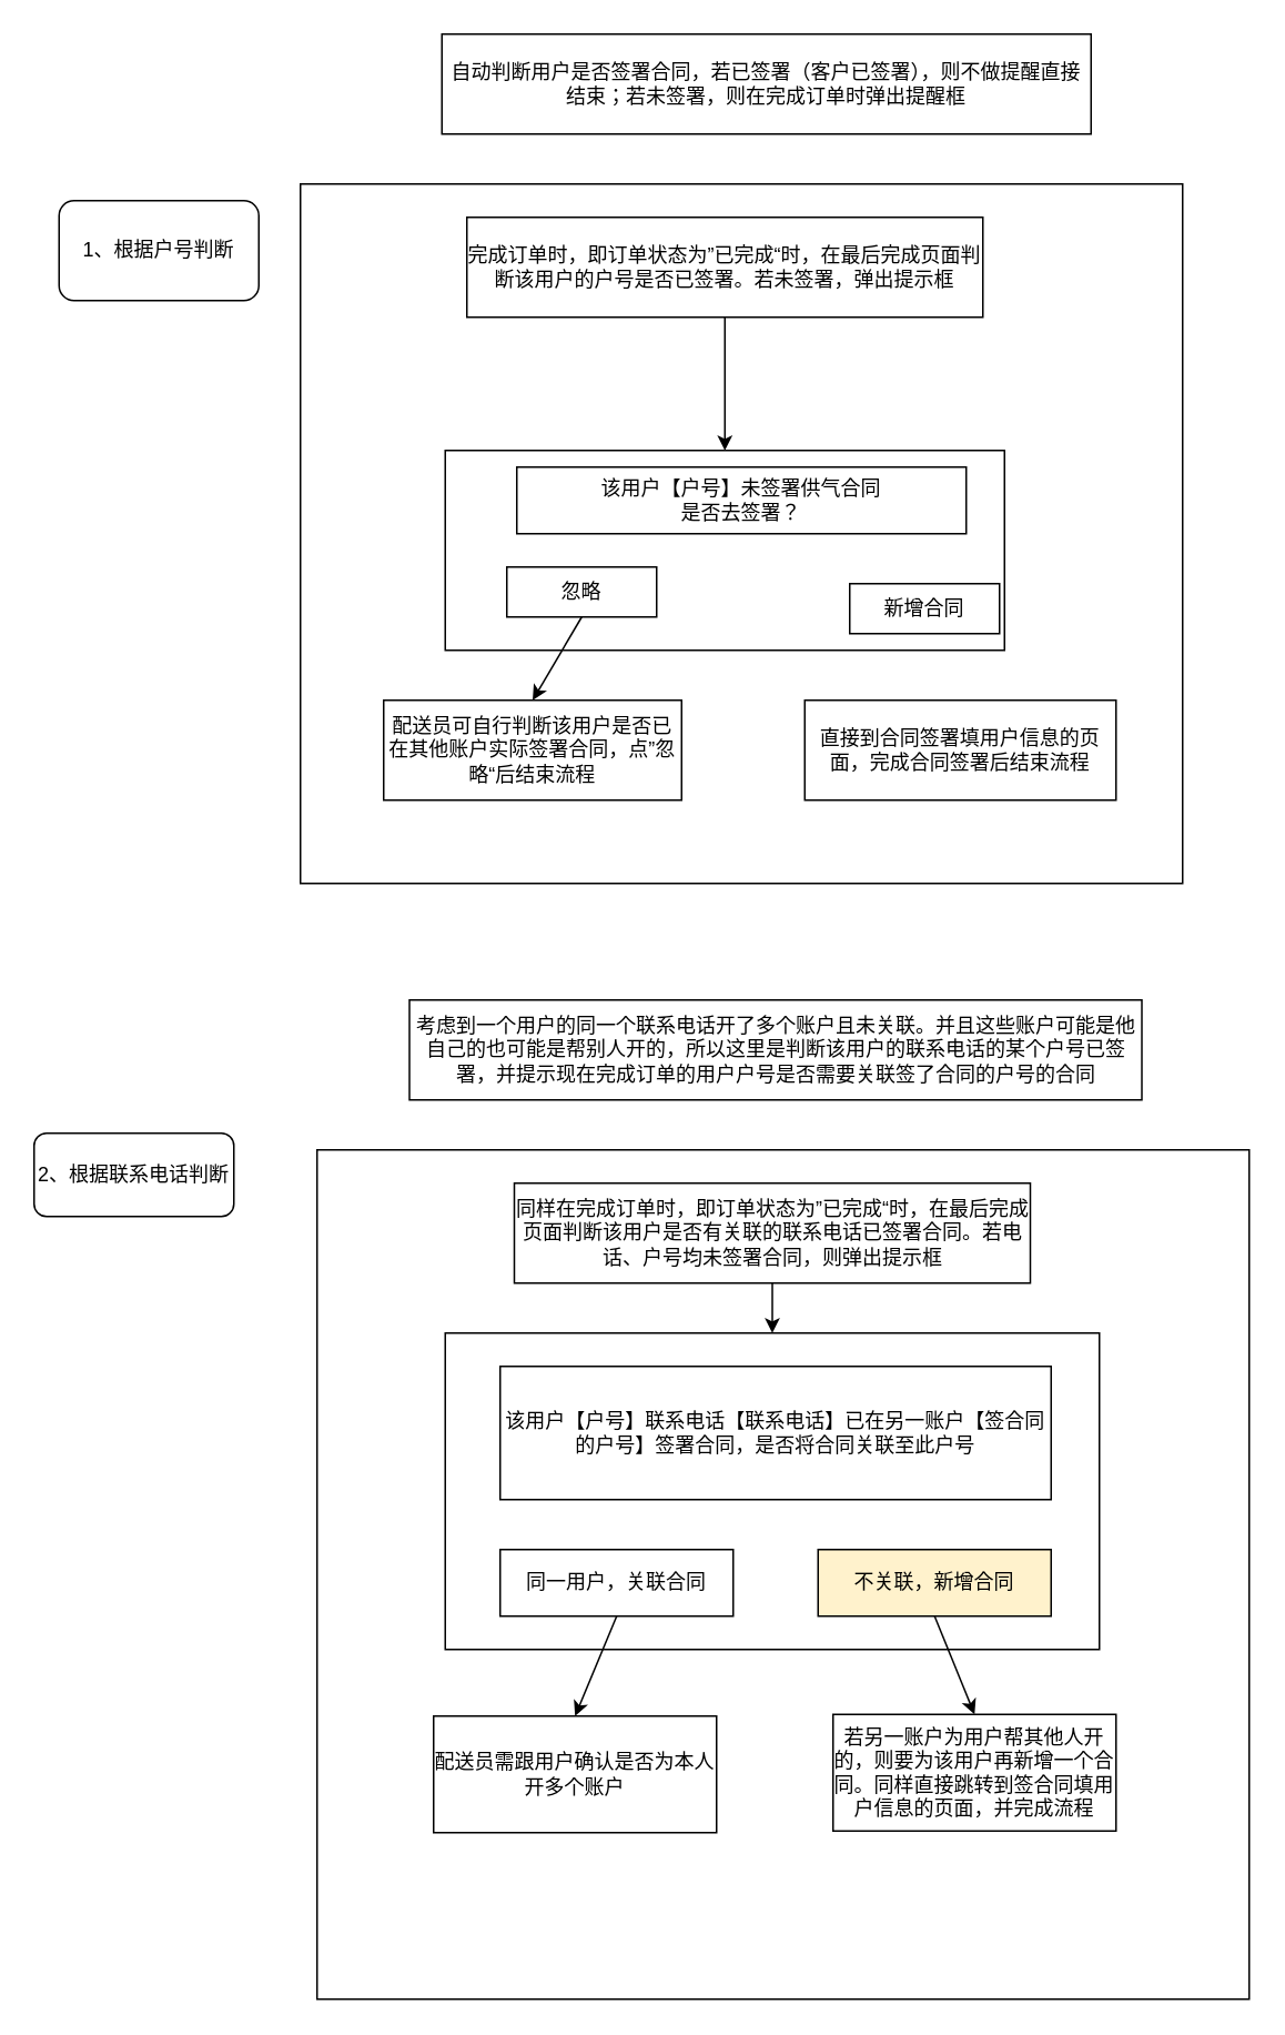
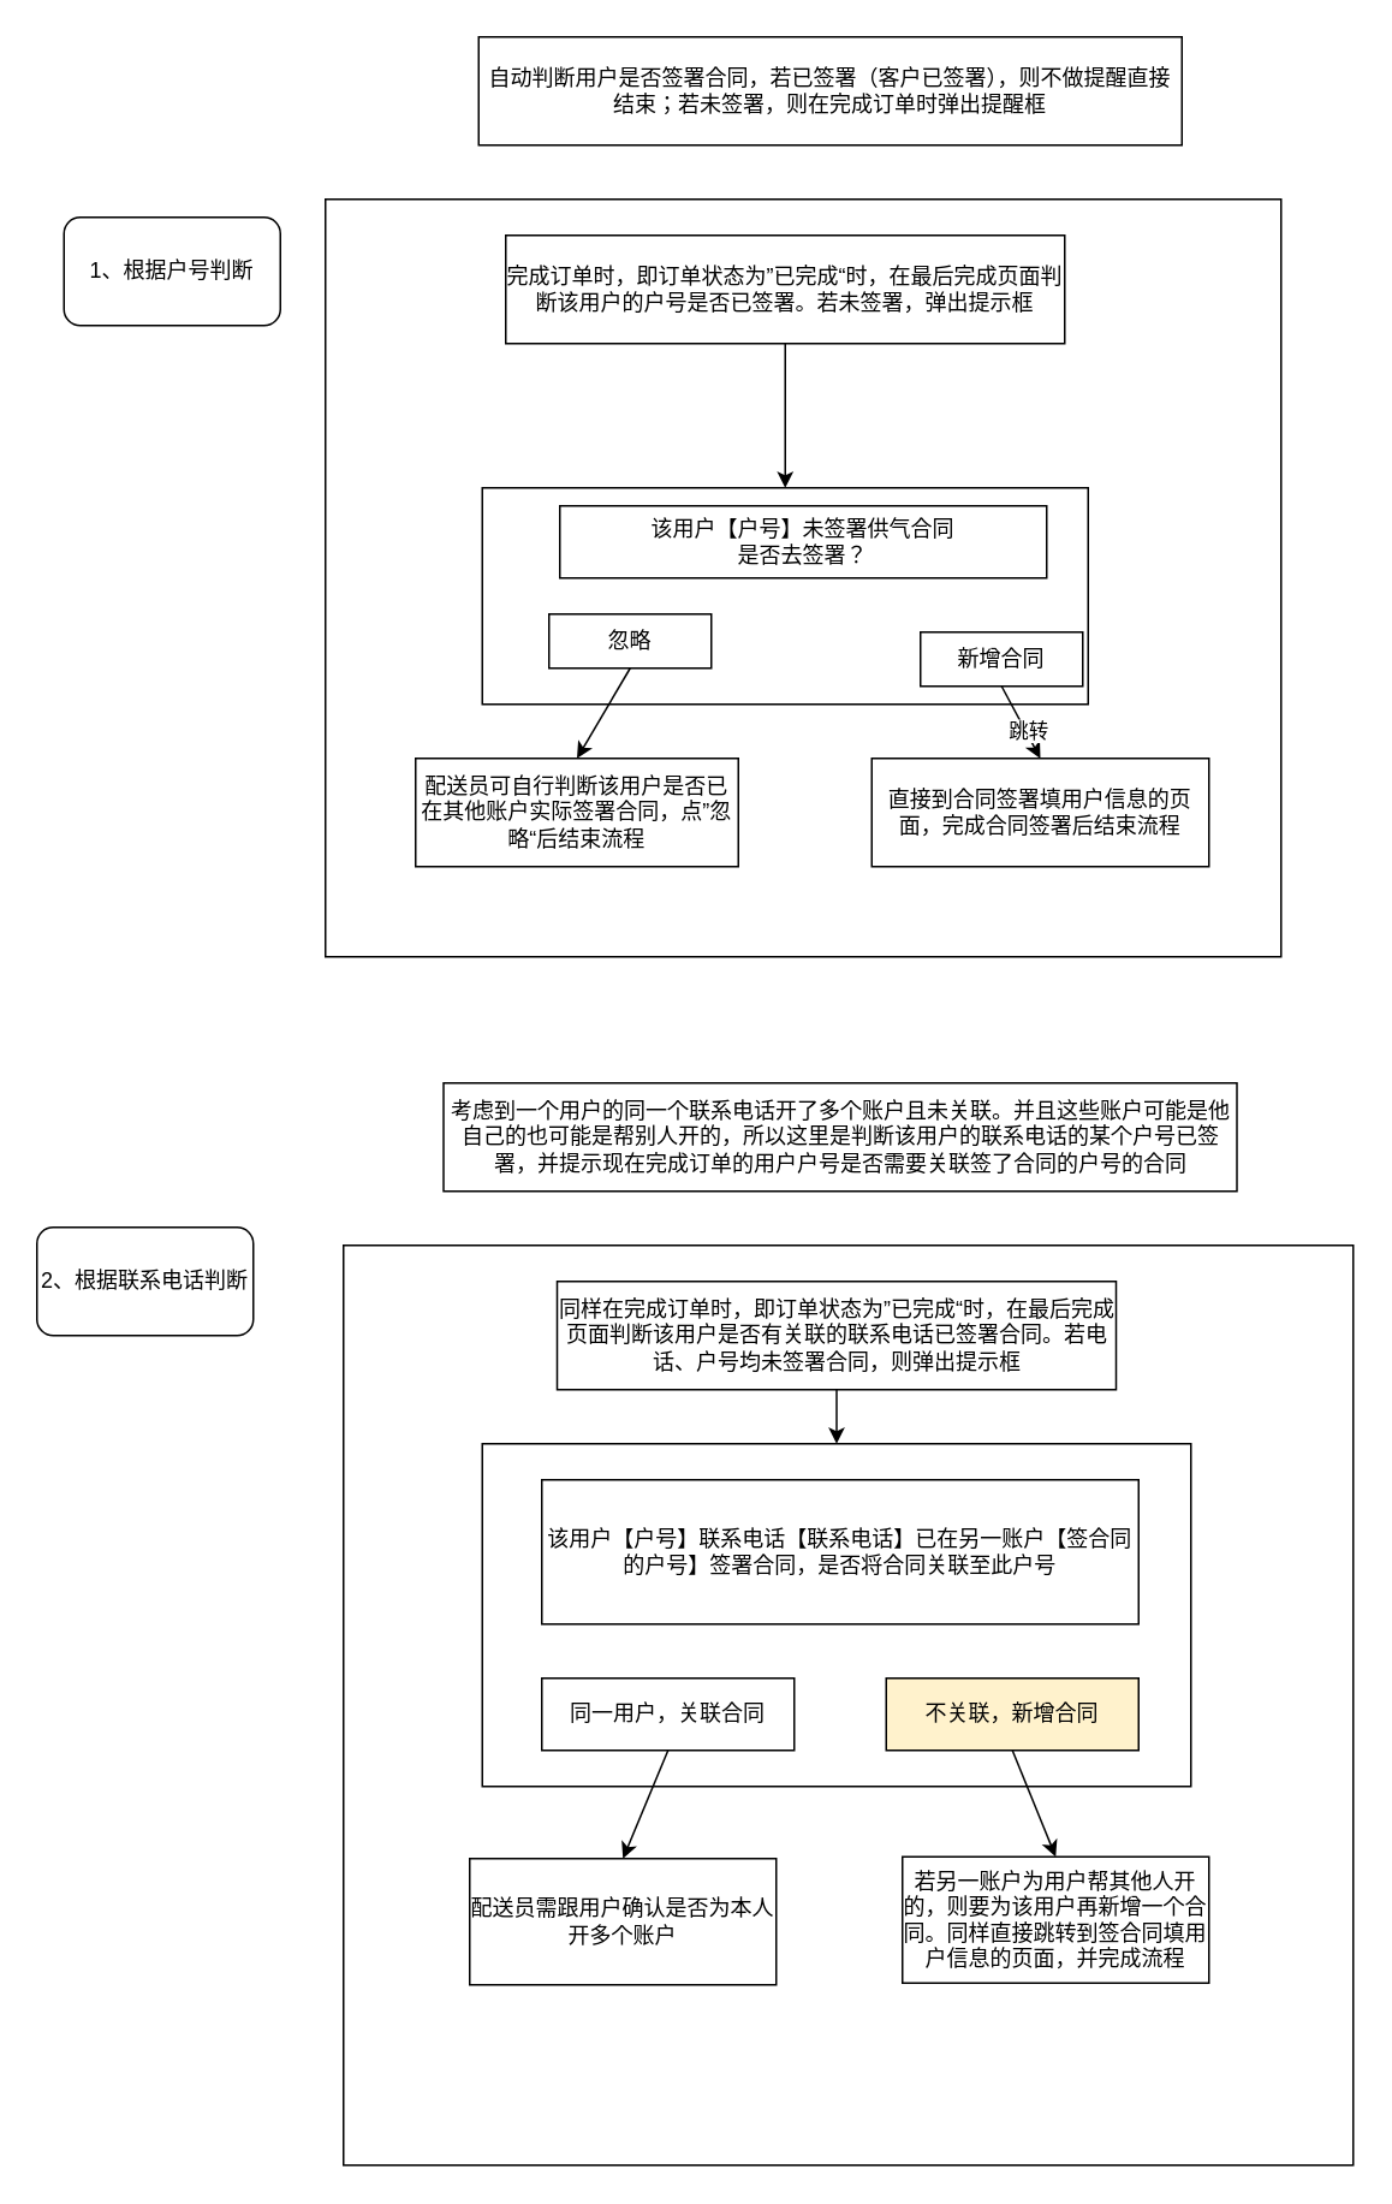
  <mxCell id="0" />
  <mxCell id="1" parent="0" />
  <mxCell id="2" value="" style="rounded=0;whiteSpace=wrap;html=1;" vertex="1" parent="1"><mxGeometry x="180" y="110" width="530" height="420" as="geometry" /></mxCell>
  <mxCell id="3" value="自动判断用户是否签署合同，若已签署（客户已签署），则不做提醒直接结束；若未签署，则在完成订单时弹出提醒框" style="rounded=0;whiteSpace=wrap;html=1;" vertex="1" parent="1"><mxGeometry x="265" y="20" width="390" height="60" as="geometry" /></mxCell>
  <mxCell id="4" value="完成订单时，即订单状态为”已完成“时，在最后完成页面判断该用户的户号是否已签署。若未签署，弹出提示框" style="rounded=0;whiteSpace=wrap;html=1;" vertex="1" parent="1"><mxGeometry x="280" y="130" width="310" height="60" as="geometry" /></mxCell>
  <mxCell id="5" value="1、根据户号判断" style="rounded=1;whiteSpace=wrap;html=1;" vertex="1" parent="1"><mxGeometry x="35" y="120" width="120" height="60" as="geometry" /></mxCell>
  <mxCell id="6" value="" style="rounded=0;whiteSpace=wrap;html=1;" vertex="1" parent="1"><mxGeometry x="267" y="270" width="336" height="120" as="geometry" /></mxCell>
  <mxCell id="7" value="" style="endArrow=classic;html=1;rounded=0;exitX=0.5;exitY=1;exitDx=0;exitDy=0;entryX=0.5;entryY=0;entryDx=0;entryDy=0;" edge="1" parent="1" source="4" target="6"><mxGeometry width="50" height="50" relative="1" as="geometry"><mxPoint x="360" y="260" as="sourcePoint" /><mxPoint x="410" y="210" as="targetPoint" /></mxGeometry></mxCell>
  <mxCell id="8" value="该用户【户号】未签署供气合同&lt;div&gt;是否去签署？&lt;/div&gt;" style="rounded=0;whiteSpace=wrap;html=1;" vertex="1" parent="1"><mxGeometry x="310" y="280" width="270" height="40" as="geometry" /></mxCell>
  <mxCell id="9" value="忽略" style="rounded=0;whiteSpace=wrap;html=1;" vertex="1" parent="1"><mxGeometry x="304" y="340" width="90" height="30" as="geometry" /></mxCell>
  <mxCell id="10" value="新增合同" style="rounded=0;whiteSpace=wrap;html=1;" vertex="1" parent="1"><mxGeometry x="510" y="350" width="90" height="30" as="geometry" /></mxCell>
  <mxCell id="11" value="配送员可自行判断该用户是否已在其他账户实际签署合同，点”忽略“后结束流程" style="rounded=0;whiteSpace=wrap;html=1;" vertex="1" parent="1"><mxGeometry x="230" y="420" width="179" height="60" as="geometry" /></mxCell>
  <mxCell id="12" value="" style="endArrow=classic;html=1;rounded=0;entryX=0.5;entryY=0;entryDx=0;entryDy=0;" edge="1" parent="1" target="11"><mxGeometry width="50" height="50" relative="1" as="geometry"><mxPoint x="349" y="370" as="sourcePoint" /><mxPoint x="350" y="420" as="targetPoint" /></mxGeometry></mxCell>
  <mxCell id="13" value="直接到合同签署填用户信息的页面，完成合同签署后结束流程" style="rounded=0;whiteSpace=wrap;html=1;" vertex="1" parent="1"><mxGeometry x="483" y="420" width="187" height="60" as="geometry" /></mxCell>
- <mxCell id="16" value="2、根据联系电话判断" style="rounded=1;whiteSpace=wrap;html=1;" vertex="1" parent="1"><mxGeometry x="20" y="680" width="120" height="50" as="geometry" /></mxCell>
+ <mxCell id="14" value="" style="endArrow=classic;html=1;rounded=0;exitX=0.5;exitY=1;exitDx=0;exitDy=0;entryX=0.5;entryY=0;entryDx=0;entryDy=0;" edge="1" parent="1" source="10" target="13"><mxGeometry width="50" height="50" relative="1" as="geometry"><mxPoint x="445" y="200" as="sourcePoint" /><mxPoint x="445" y="280" as="targetPoint" /></mxGeometry></mxCell>
+ <mxCell id="15" value="跳转" style="edgeLabel;html=1;align=center;verticalAlign=middle;resizable=0;points=[];" vertex="1" connectable="0" parent="14"><mxGeometry x="0.222" y="1" relative="1" as="geometry"><mxPoint as="offset" /></mxGeometry></mxCell>
+ <mxCell id="16" value="2、根据联系电话判断" style="rounded=1;whiteSpace=wrap;html=1;" vertex="1" parent="1"><mxGeometry x="20" y="680" width="120" height="60" as="geometry" /></mxCell>
  <mxCell id="17" value="" style="rounded=0;whiteSpace=wrap;html=1;" vertex="1" parent="1"><mxGeometry x="190" y="690" width="560" height="510" as="geometry" /></mxCell>
  <mxCell id="18" value="考虑到一个用户的同一个联系电话开了多个账户且未关联。并且这些账户可能是他自己的也可能是帮别人开的，所以这里是判断该用户的联系电话的某个户号已签署，并提示现在完成订单的用户户号是否需要关联签了合同的户号的合同" style="rounded=0;whiteSpace=wrap;html=1;" vertex="1" parent="1"><mxGeometry x="245.5" y="600" width="440" height="60" as="geometry" /></mxCell>
  <mxCell id="19" value="" style="rounded=0;whiteSpace=wrap;html=1;" vertex="1" parent="1"><mxGeometry x="267" y="800" width="393" height="190" as="geometry" /></mxCell>
  <mxCell id="20" value="该用户【户号】联系电话【联系电话】已在另一账户【签合同的户号】签署合同，是否将合同关联至此户号" style="rounded=0;whiteSpace=wrap;html=1;" vertex="1" parent="1"><mxGeometry x="300" y="820" width="331" height="80" as="geometry" /></mxCell>
  <mxCell id="21" value="不关联，新增合同" style="rounded=0;whiteSpace=wrap;html=1;fillColor=#fff2cc;" vertex="1" parent="1"><mxGeometry x="491" y="930" width="140" height="40" as="geometry" /></mxCell>
  <mxCell id="22" value="同样在完成订单时，即订单状态为”已完成“时，在最后完成页面判断该用户是否有关联的联系电话已签署合同。若电话、户号均未签署合同，则弹出提示框" style="rounded=0;whiteSpace=wrap;html=1;" vertex="1" parent="1"><mxGeometry x="308.5" y="710" width="310" height="60" as="geometry" /></mxCell>
  <mxCell id="23" value="" style="endArrow=classic;html=1;rounded=0;exitX=0.5;exitY=1;exitDx=0;exitDy=0;entryX=0.5;entryY=0;entryDx=0;entryDy=0;" edge="1" parent="1" source="22" target="19"><mxGeometry width="50" height="50" relative="1" as="geometry"><mxPoint x="250" y="860" as="sourcePoint" /><mxPoint x="300" y="810" as="targetPoint" /></mxGeometry></mxCell>
  <mxCell id="24" value="同一用户，关联合同" style="rounded=0;whiteSpace=wrap;html=1;" vertex="1" parent="1"><mxGeometry x="300" y="930" width="140" height="40" as="geometry" /></mxCell>
  <mxCell id="25" value="" style="endArrow=classic;html=1;rounded=0;exitX=0.5;exitY=1;exitDx=0;exitDy=0;entryX=0.5;entryY=0;entryDx=0;entryDy=0;" edge="1" parent="1" source="24" target="26"><mxGeometry width="50" height="50" relative="1" as="geometry"><mxPoint x="280" y="1080" as="sourcePoint" /><mxPoint x="330" y="1030" as="targetPoint" /></mxGeometry></mxCell>
  <mxCell id="26" value="配送员需跟用户确认是否为本人开多个账户" style="rounded=0;whiteSpace=wrap;html=1;" vertex="1" parent="1"><mxGeometry x="260" y="1030" width="170" height="70" as="geometry" /></mxCell>
  <mxCell id="27" value="" style="endArrow=classic;html=1;rounded=0;exitX=0.5;exitY=1;exitDx=0;exitDy=0;entryX=0.5;entryY=0;entryDx=0;entryDy=0;" edge="1" parent="1" source="21" target="28"><mxGeometry width="50" height="50" relative="1" as="geometry"><mxPoint x="380" y="980" as="sourcePoint" /><mxPoint x="355" y="1040" as="targetPoint" /></mxGeometry></mxCell>
  <mxCell id="28" value="若另一账户为用户帮其他人开的，则要为该用户再新增一个合同。同样直接跳转到签合同填用户信息的页面，并完成流程" style="rounded=0;whiteSpace=wrap;html=1;" vertex="1" parent="1"><mxGeometry x="500" y="1029" width="170" height="70" as="geometry" /></mxCell>
